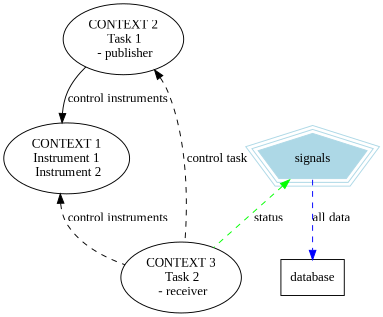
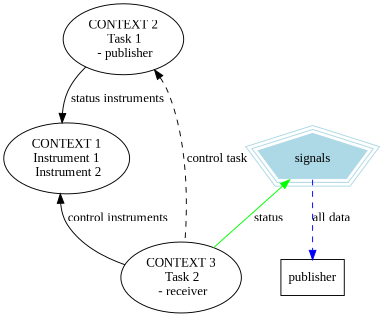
  digraph {
    fontname="Liberation Serif"
    node [fontname="Liberation Serif"]
    edge [dir=back fontname="Liberation Serif" style=dashed]
    n1 [label="CONTEXT 1\n Instrument 1 \n Instrument 2"]
    n2 [label="CONTEXT 3\n Task 2\n - receiver"]
    n3 [label="CONTEXT 2\n Task 1\n - publisher"]
    signals [color=lightblue peripheries=3 shape=polygon sides=5 style=filled]
-   database [shape=record]
-   n1 -> n2 [label="control instruments"]
-   n3 -> n1 [label="control instruments" dir="" style=""]
+   database [shape=record label=publisher]
+   n1 -> n2 [label="control instruments" style=""]
+   n3 -> n1 [label="status instruments" dir="" style=""]
    n3 -> n2 [label="control task"]
-   signals -> n2 [color=green label=status]
+   signals -> n2 [color=green label=status style=solid]
    signals -> database [color=blue label="all data" dir=""]
  }
